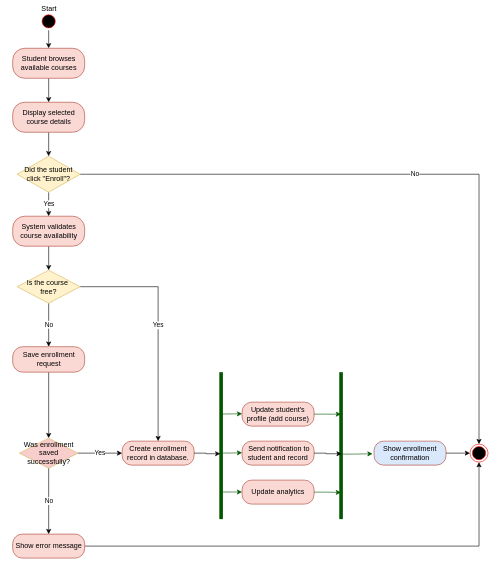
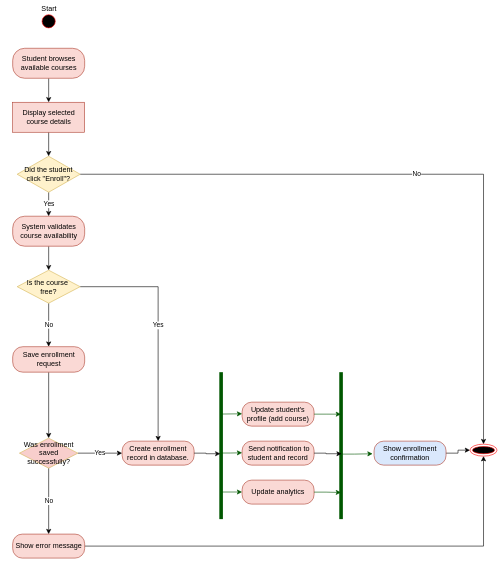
  <mxCell id="0" />
  <mxCell id="1" parent="0" />
- <mxCell id="2" style="edgeStyle=orthogonalEdgeStyle;rounded=0;orthogonalLoop=1;jettySize=auto;html=1;exitX=0.5;exitY=1;exitDx=0;exitDy=0;entryX=0.5;entryY=0;entryDx=0;entryDy=0;" edge="1" parent="1" source="3" target="5"><mxGeometry relative="1" as="geometry" /></mxCell>
  <mxCell id="3" value="Start&lt;div&gt;&lt;br&gt;&lt;/div&gt;&lt;div&gt;&lt;br&gt;&lt;div&gt;&lt;br&gt;&lt;/div&gt;&lt;/div&gt;" style="ellipse;html=1;shape=startState;fillColor=#000000;strokeColor=#ff0000;" vertex="1" parent="1"><mxGeometry x="65.5" y="20" width="30" height="30" as="geometry" /></mxCell>
  <mxCell id="4" style="edgeStyle=orthogonalEdgeStyle;rounded=0;orthogonalLoop=1;jettySize=auto;html=1;exitX=0.5;exitY=1;exitDx=0;exitDy=0;entryX=0.5;entryY=0;entryDx=0;entryDy=0;" edge="1" parent="1" source="5" target="19"><mxGeometry relative="1" as="geometry" /></mxCell>
  <mxCell id="5" value="Student browses available courses" style="rounded=1;whiteSpace=wrap;html=1;arcSize=40;fillColor=#fad9d5;strokeColor=#ae4132;" vertex="1" parent="1"><mxGeometry x="20.5" y="80" width="120" height="50" as="geometry" /></mxCell>
  <mxCell id="6" value="Yes" style="edgeStyle=orthogonalEdgeStyle;rounded=0;orthogonalLoop=1;jettySize=auto;html=1;exitX=1;exitY=0.5;exitDx=0;exitDy=0;entryX=0.5;entryY=0;entryDx=0;entryDy=0;" edge="1" parent="1" source="8" target="14"><mxGeometry relative="1" as="geometry" /></mxCell>
  <mxCell id="7" value="No" style="edgeStyle=orthogonalEdgeStyle;rounded=0;orthogonalLoop=1;jettySize=auto;html=1;exitX=0.5;exitY=0;exitDx=0;exitDy=0;entryX=0.5;entryY=0;entryDx=0;entryDy=0;" edge="1" parent="1" source="8" target="34"><mxGeometry relative="1" as="geometry" /></mxCell>
  <mxCell id="8" value="Did the student click &quot;Enroll&quot;?" style="rhombus;whiteSpace=wrap;html=1;fillColor=#fff2cc;strokeColor=#d6b656;direction=south;" vertex="1" parent="1"><mxGeometry x="28" y="260" width="105" height="60" as="geometry" /></mxCell>
  <mxCell id="9" style="edgeStyle=orthogonalEdgeStyle;rounded=0;orthogonalLoop=1;jettySize=auto;html=1;exitX=0.5;exitY=1;exitDx=0;exitDy=0;" edge="1" parent="1"><mxGeometry relative="1" as="geometry"><mxPoint x="363" y="280" as="sourcePoint" /><mxPoint x="363" y="280" as="targetPoint" /></mxGeometry></mxCell>
  <mxCell id="10" value="No" style="edgeStyle=orthogonalEdgeStyle;rounded=0;orthogonalLoop=1;jettySize=auto;html=1;exitX=1;exitY=0.5;exitDx=0;exitDy=0;entryX=0.5;entryY=0;entryDx=0;entryDy=0;" edge="1" parent="1" source="12" target="21"><mxGeometry relative="1" as="geometry" /></mxCell>
  <mxCell id="11" value="Yes" style="edgeStyle=orthogonalEdgeStyle;rounded=0;orthogonalLoop=1;jettySize=auto;html=1;exitX=0.5;exitY=0;exitDx=0;exitDy=0;entryX=0.5;entryY=0;entryDx=0;entryDy=0;" edge="1" parent="1" source="12" target="25"><mxGeometry relative="1" as="geometry"><mxPoint x="263" y="730" as="targetPoint" /></mxGeometry></mxCell>
  <mxCell id="12" value="Is the course&amp;nbsp;&lt;div&gt;free?&lt;/div&gt;" style="rhombus;whiteSpace=wrap;html=1;fillColor=#fff2cc;strokeColor=#d6b656;direction=south;" vertex="1" parent="1"><mxGeometry x="28" y="450" width="105" height="55" as="geometry" /></mxCell>
  <mxCell id="13" style="edgeStyle=orthogonalEdgeStyle;rounded=0;orthogonalLoop=1;jettySize=auto;html=1;exitX=0.5;exitY=1;exitDx=0;exitDy=0;entryX=0;entryY=0.5;entryDx=0;entryDy=0;" edge="1" parent="1" source="14" target="12"><mxGeometry relative="1" as="geometry" /></mxCell>
  <mxCell id="14" value="System validates course availability" style="rounded=1;whiteSpace=wrap;html=1;arcSize=40;fillColor=#fad9d5;strokeColor=#ae4132;" vertex="1" parent="1"><mxGeometry x="20.5" y="360" width="120" height="50" as="geometry" /></mxCell>
  <mxCell id="15" value="Update student's profile (add course)" style="rounded=1;whiteSpace=wrap;html=1;arcSize=40;fillColor=#fad9d5;strokeColor=#ae4132;" vertex="1" parent="1"><mxGeometry x="403" y="670" width="120" height="40" as="geometry" /></mxCell>
  <mxCell id="16" style="edgeStyle=orthogonalEdgeStyle;rounded=0;orthogonalLoop=1;jettySize=auto;html=1;exitX=1;exitY=0.5;exitDx=0;exitDy=0;" edge="1" parent="1" source="8" target="8"><mxGeometry relative="1" as="geometry" /></mxCell>
  <mxCell id="17" value="&amp;nbsp;Send notification to student and record" style="rounded=1;whiteSpace=wrap;html=1;arcSize=40;fillColor=#fad9d5;strokeColor=#ae4132;" vertex="1" parent="1"><mxGeometry x="403" y="735" width="120" height="40" as="geometry" /></mxCell>
  <mxCell id="18" style="edgeStyle=orthogonalEdgeStyle;rounded=0;orthogonalLoop=1;jettySize=auto;html=1;exitX=0.5;exitY=1;exitDx=0;exitDy=0;entryX=0;entryY=0.5;entryDx=0;entryDy=0;" edge="1" parent="1" source="19" target="8"><mxGeometry relative="1" as="geometry" /></mxCell>
- <mxCell id="19" value="Display selected course details" style="rounded=1;whiteSpace=wrap;html=1;arcSize=40;fillColor=#fad9d5;strokeColor=#ae4132;" vertex="1" parent="1"><mxGeometry x="20.5" y="170" width="120" height="50" as="geometry" /></mxCell>
+ <mxCell id="19" value="Display selected course details" style="whiteSpace=wrap;html=1;arcSize=40;fillColor=#fad9d5;strokeColor=#ae4132;rounded=0;" vertex="1" parent="1"><mxGeometry x="20.5" y="170" width="120" height="50" as="geometry" /></mxCell>
  <mxCell id="20" style="edgeStyle=orthogonalEdgeStyle;rounded=0;orthogonalLoop=1;jettySize=auto;html=1;exitX=0.5;exitY=1;exitDx=0;exitDy=0;entryX=0;entryY=0.5;entryDx=0;entryDy=0;" edge="1" parent="1" source="21" target="24"><mxGeometry relative="1" as="geometry" /></mxCell>
  <mxCell id="21" value="Save enrollment request" style="rounded=1;whiteSpace=wrap;html=1;arcSize=40;fillColor=#fad9d5;strokeColor=#ae4132;" vertex="1" parent="1"><mxGeometry x="20.5" y="577.5" width="120" height="42.5" as="geometry" /></mxCell>
  <mxCell id="22" value="Yes" style="edgeStyle=orthogonalEdgeStyle;rounded=0;orthogonalLoop=1;jettySize=auto;html=1;exitX=0.5;exitY=0;exitDx=0;exitDy=0;entryX=0;entryY=0.5;entryDx=0;entryDy=0;" edge="1" parent="1" source="24" target="25"><mxGeometry relative="1" as="geometry" /></mxCell>
  <mxCell id="23" value="No" style="edgeStyle=orthogonalEdgeStyle;rounded=0;orthogonalLoop=1;jettySize=auto;html=1;exitX=1;exitY=0.5;exitDx=0;exitDy=0;entryX=0.5;entryY=0;entryDx=0;entryDy=0;" edge="1" parent="1" source="24" target="38"><mxGeometry relative="1" as="geometry" /></mxCell>
  <mxCell id="24" value="Was enrollment saved successfully?" style="rhombus;whiteSpace=wrap;html=1;direction=south;fillColor=#f8cecc;strokeColor=#d6b656;" vertex="1" parent="1"><mxGeometry x="31.75" y="730" width="97.5" height="50" as="geometry" /></mxCell>
  <mxCell id="25" value="Create enrollment record in database." style="rounded=1;whiteSpace=wrap;html=1;arcSize=40;fillColor=#fad9d5;strokeColor=#ae4132;" vertex="1" parent="1"><mxGeometry x="203" y="735" width="120" height="40" as="geometry" /></mxCell>
  <mxCell id="26" value="" style="shape=line;html=1;strokeWidth=6;strokeColor=#005700;direction=south;fillColor=#008a00;fontColor=#ffffff;" vertex="1" parent="1"><mxGeometry x="363" y="620" width="10" height="245" as="geometry" /></mxCell>
  <mxCell id="27" style="edgeStyle=orthogonalEdgeStyle;rounded=0;orthogonalLoop=1;jettySize=auto;html=1;exitX=0.75;exitY=0.5;exitDx=0;exitDy=0;exitPerimeter=0;fillColor=#008a00;strokeColor=#005700;" edge="1" parent="1"><mxGeometry relative="1" as="geometry"><mxPoint x="403" y="819.41" as="targetPoint" /><mxPoint x="368" y="819.82" as="sourcePoint" /></mxGeometry></mxCell>
  <mxCell id="28" value="Update analytics" style="rounded=1;whiteSpace=wrap;html=1;arcSize=40;fillColor=#fad9d5;strokeColor=#ae4132;" vertex="1" parent="1"><mxGeometry x="403" y="800" width="120" height="40" as="geometry" /></mxCell>
  <mxCell id="29" value="" style="shape=line;html=1;strokeWidth=6;strokeColor=#005700;direction=south;fillColor=#008a00;fontColor=#ffffff;" vertex="1" parent="1"><mxGeometry x="563" y="620" width="10" height="245" as="geometry" /></mxCell>
  <mxCell id="30" style="edgeStyle=orthogonalEdgeStyle;rounded=0;orthogonalLoop=1;jettySize=auto;html=1;exitX=1;exitY=0.5;exitDx=0;exitDy=0;entryX=0;entryY=0.5;entryDx=0;entryDy=0;" edge="1" parent="1" source="31" target="34"><mxGeometry relative="1" as="geometry" /></mxCell>
  <mxCell id="31" value="Show enrollment confirmation" style="rounded=1;whiteSpace=wrap;html=1;arcSize=40;fillColor=#dae8fc;strokeColor=#ae4132;" vertex="1" parent="1"><mxGeometry x="623" y="735" width="120" height="40" as="geometry" /></mxCell>
  <mxCell id="32" style="edgeStyle=orthogonalEdgeStyle;rounded=0;orthogonalLoop=1;jettySize=auto;html=1;exitX=0.75;exitY=0.5;exitDx=0;exitDy=0;exitPerimeter=0;fillColor=#008a00;strokeColor=#005700;" edge="1" parent="1"><mxGeometry relative="1" as="geometry"><mxPoint x="403" y="754.41" as="targetPoint" /><mxPoint x="368" y="754.82" as="sourcePoint" /><Array as="points"><mxPoint x="383" y="755" /><mxPoint x="383" y="755" /></Array></mxGeometry></mxCell>
  <mxCell id="33" style="edgeStyle=orthogonalEdgeStyle;rounded=0;orthogonalLoop=1;jettySize=auto;html=1;exitX=0.75;exitY=0.5;exitDx=0;exitDy=0;exitPerimeter=0;fillColor=#008a00;strokeColor=#005700;" edge="1" parent="1"><mxGeometry relative="1" as="geometry"><mxPoint x="403" y="689.41" as="targetPoint" /><mxPoint x="368" y="689.82" as="sourcePoint" /><Array as="points"><mxPoint x="368" y="689" /><mxPoint x="368" y="689" /></Array></mxGeometry></mxCell>
- <mxCell id="34" value="End" style="ellipse;html=1;shape=endState;fillColor=#000000;strokeColor=#ff0000;" vertex="1" parent="1"><mxGeometry x="783" y="740" width="30" height="30" as="geometry" /></mxCell>
+ <mxCell id="34" value="End" style="ellipse;html=1;shape=endState;fillColor=#000000;strokeColor=#ff0000;" vertex="1" parent="1"><mxGeometry x="783" y="740" width="45" height="20" as="geometry" /></mxCell>
  <mxCell id="35" style="edgeStyle=orthogonalEdgeStyle;rounded=0;orthogonalLoop=1;jettySize=auto;html=1;exitX=0.517;exitY=0.753;exitDx=0;exitDy=0;exitPerimeter=0;fillColor=#008a00;strokeColor=#005700;" edge="1" parent="1"><mxGeometry relative="1" as="geometry"><mxPoint x="563" y="753.305" as="sourcePoint" /><mxPoint x="620.53" y="756.05" as="targetPoint" /><Array as="points"><mxPoint x="562.53" y="756.64" /><mxPoint x="590.53" y="756.64" /></Array></mxGeometry></mxCell>
  <mxCell id="36" style="edgeStyle=orthogonalEdgeStyle;rounded=0;orthogonalLoop=1;jettySize=auto;html=1;exitX=1;exitY=0.5;exitDx=0;exitDy=0;entryX=0.819;entryY=0.518;entryDx=0;entryDy=0;entryPerimeter=0;fillColor=#008a00;strokeColor=#005700;" edge="1" parent="1" source="28" target="29"><mxGeometry relative="1" as="geometry" /></mxCell>
  <mxCell id="37" style="edgeStyle=orthogonalEdgeStyle;rounded=0;orthogonalLoop=1;jettySize=auto;html=1;exitX=1;exitY=0.5;exitDx=0;exitDy=0;entryX=0.5;entryY=1;entryDx=0;entryDy=0;" edge="1" parent="1" source="38" target="34"><mxGeometry relative="1" as="geometry"><mxPoint x="803" y="800" as="targetPoint" /></mxGeometry></mxCell>
  <mxCell id="38" value="Show error message" style="rounded=1;whiteSpace=wrap;html=1;arcSize=40;fillColor=#fad9d5;strokeColor=#ae4132;" vertex="1" parent="1"><mxGeometry x="20.5" y="890" width="120" height="40" as="geometry" /></mxCell>
  <mxCell id="39" style="edgeStyle=orthogonalEdgeStyle;rounded=0;orthogonalLoop=1;jettySize=auto;html=1;exitX=1;exitY=0.5;exitDx=0;exitDy=0;entryX=0.555;entryY=0.635;entryDx=0;entryDy=0;entryPerimeter=0;" edge="1" parent="1" source="25" target="26"><mxGeometry relative="1" as="geometry" /></mxCell>
  <mxCell id="40" style="edgeStyle=orthogonalEdgeStyle;rounded=0;orthogonalLoop=1;jettySize=auto;html=1;exitX=1;exitY=0.5;exitDx=0;exitDy=0;entryX=0.555;entryY=0.4;entryDx=0;entryDy=0;entryPerimeter=0;" edge="1" parent="1" source="17" target="29"><mxGeometry relative="1" as="geometry" /></mxCell>
  <mxCell id="41" style="edgeStyle=orthogonalEdgeStyle;rounded=0;orthogonalLoop=1;jettySize=auto;html=1;exitX=1;exitY=0.5;exitDx=0;exitDy=0;entryX=0.286;entryY=0.518;entryDx=0;entryDy=0;entryPerimeter=0;fillColor=#008a00;strokeColor=#005700;" edge="1" parent="1" source="15" target="29"><mxGeometry relative="1" as="geometry" /></mxCell>
